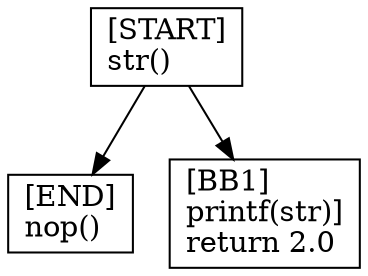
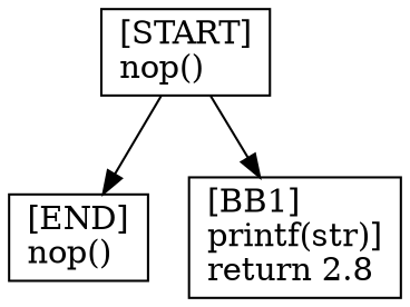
  digraph {
    node [shape=box]
    n1 [label="[END]\lnop()\l"]
-   n2 [label="[START]\lstr()\l"]
-   n3 [label="[BB1]\lprintf(str)]\lreturn 2.0\l"]
+   n2 [label="[START]\lnop()\l"]
+   n3 [label="[BB1]\lprintf(str)]\lreturn 2.8\l"]
    n2 -> n1
    n2 -> n3
  }
